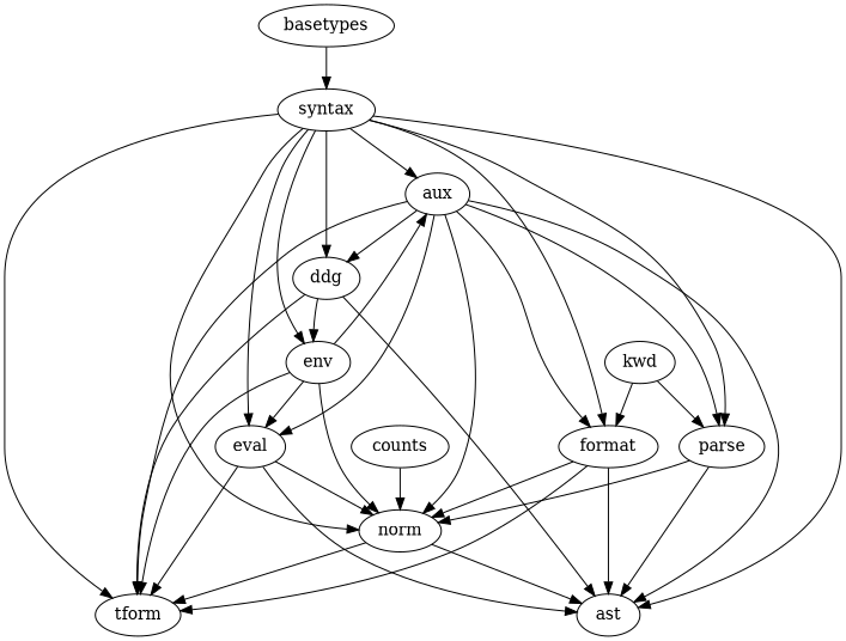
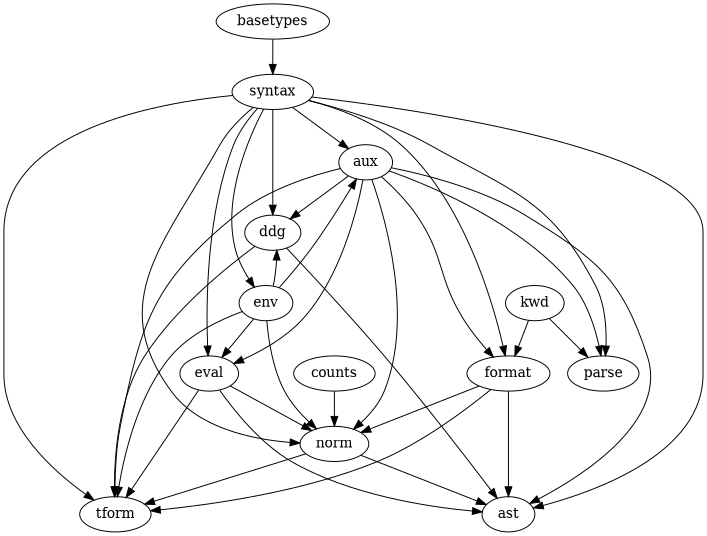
  digraph {
    aux
    ast
    ddg
    eval
    format
    norm
    parse
    tform
    syntax
    env
    kwd
    counts
    basetypes
    aux -> ast
    aux -> ddg
    aux -> eval
    aux -> format
    aux -> norm
    aux -> parse
    aux -> tform
    ddg -> ast
    ddg -> tform
    eval -> ast
    eval -> norm
    eval -> tform
    format -> ast
    format -> norm
    format -> tform
    norm -> ast
    norm -> tform
-   parse -> ast
-   parse -> norm
    syntax -> aux
    syntax -> ast
    syntax -> ddg
    syntax -> eval
    syntax -> format
    syntax -> norm
    syntax -> parse
    syntax -> tform
    syntax -> env
    env -> aux
-   ddg -> env
+   env -> ddg
    env -> eval
    env -> norm
    env -> tform
    kwd -> format
    kwd -> parse
    counts -> norm
    basetypes -> syntax
  }
